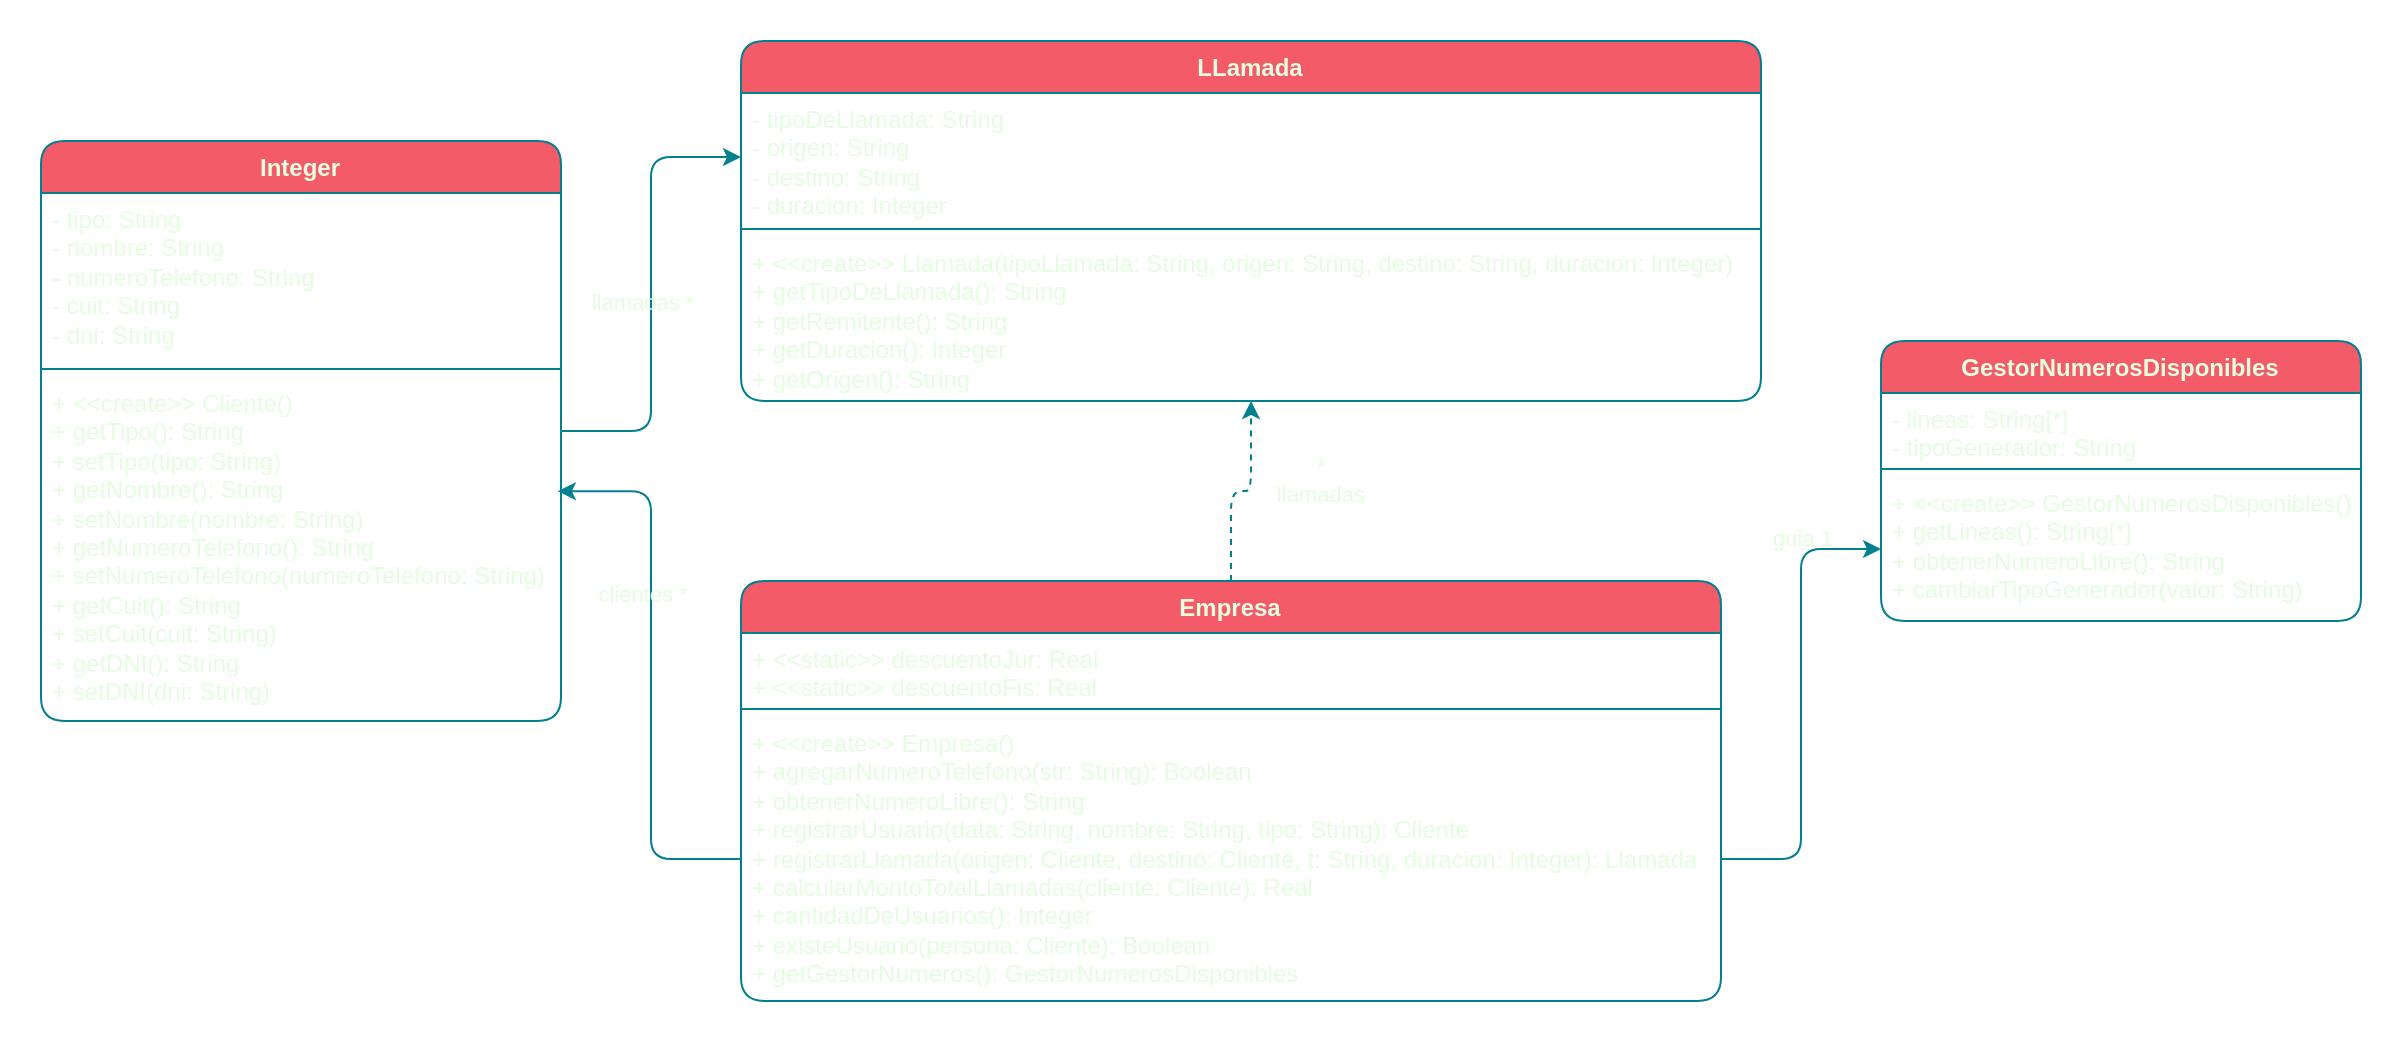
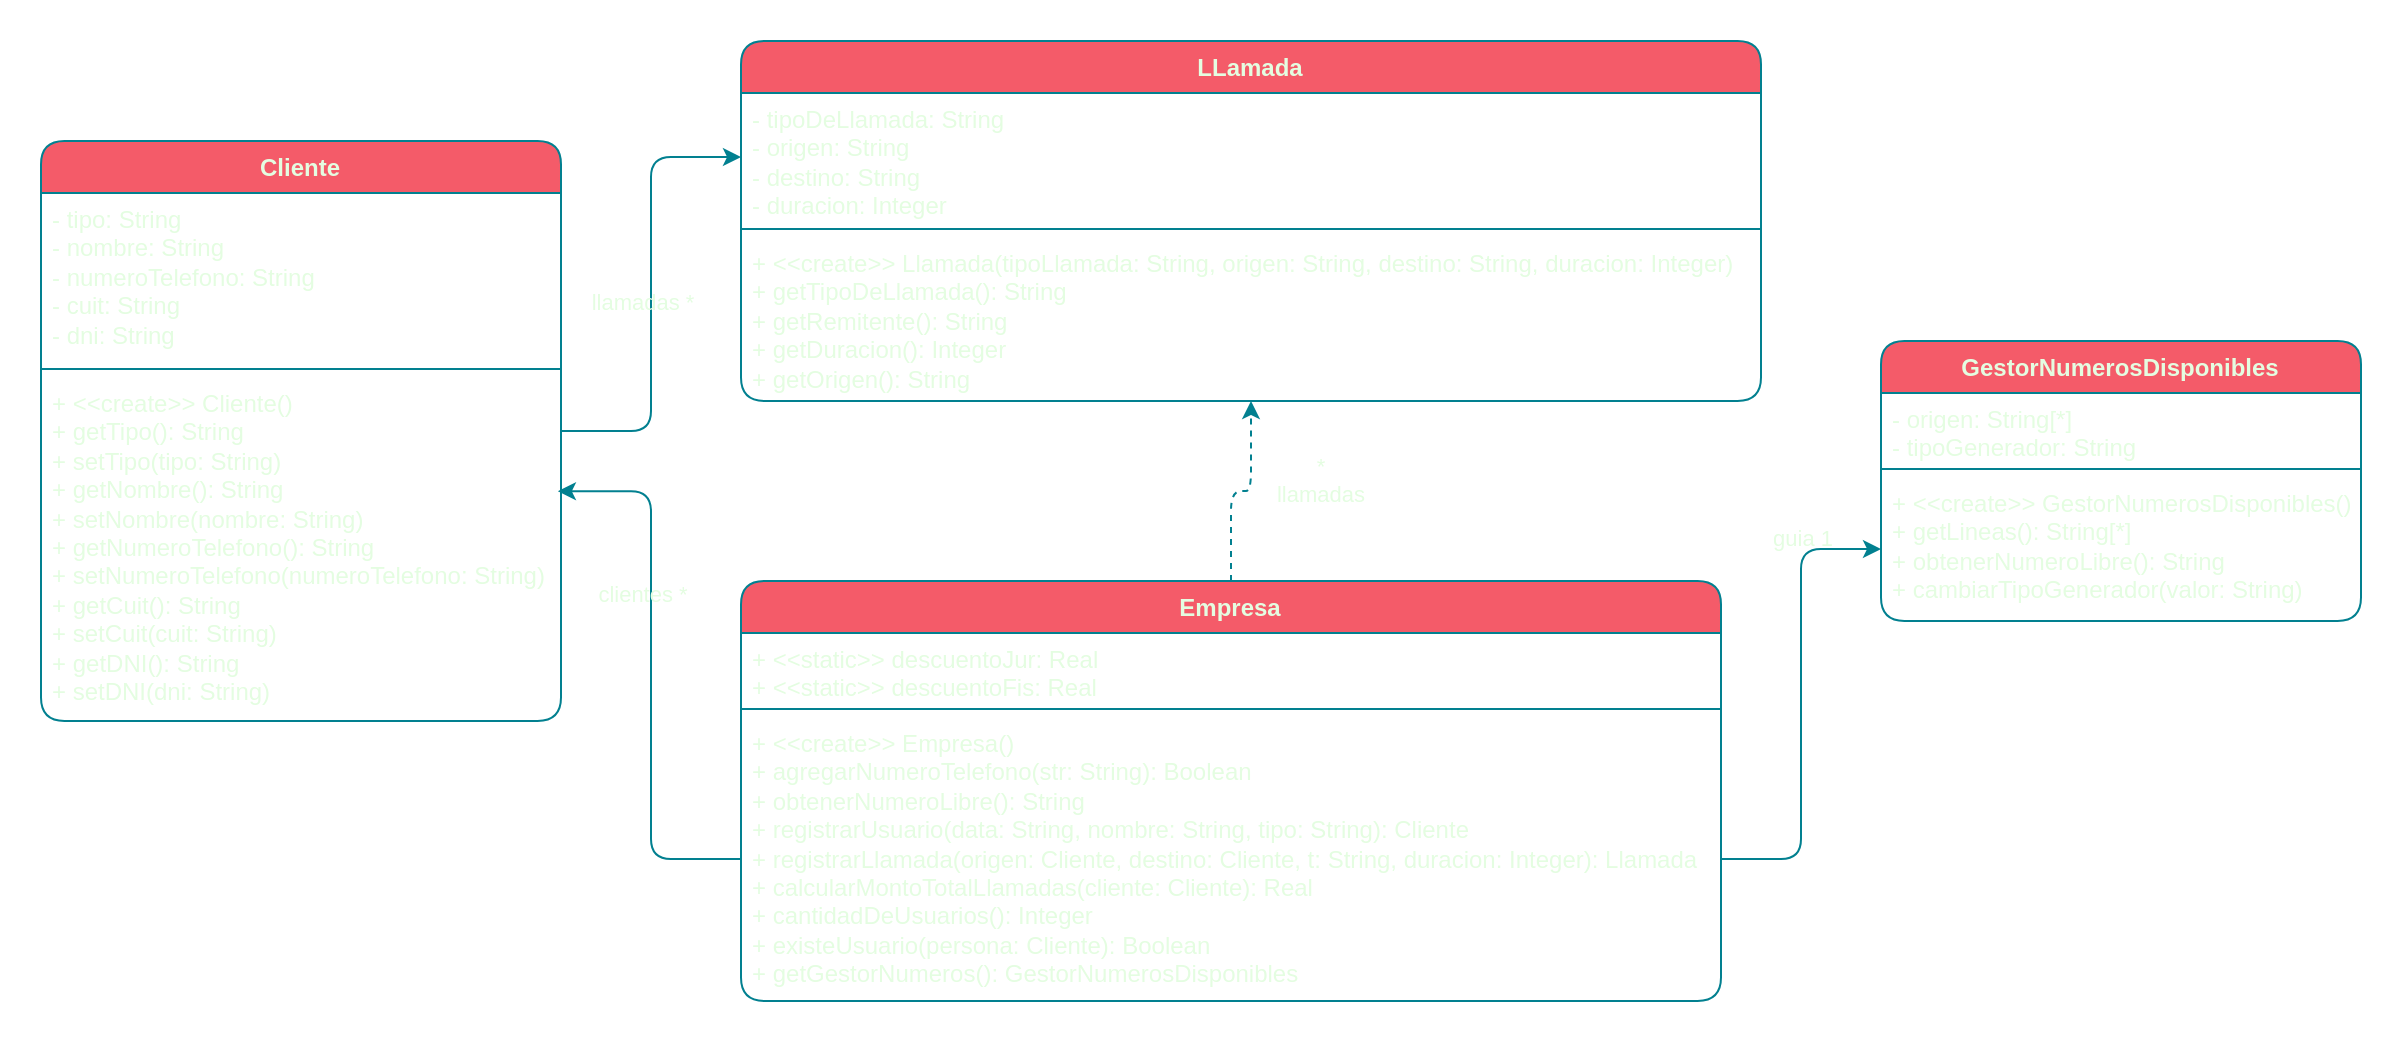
  <mxCell id="0" />
  <mxCell id="1" parent="0" />
  <mxCell id="2" style="edgeStyle=orthogonalEdgeStyle;rounded=1;orthogonalLoop=1;jettySize=auto;html=1;entryX=0;entryY=0.5;entryDx=0;entryDy=0;labelBackgroundColor=none;strokeColor=#028090;fontColor=default;" parent="1" source="4" target="19" edge="1"><mxGeometry relative="1" as="geometry" /></mxCell>
  <mxCell id="3" value="llamadas *" style="edgeLabel;html=1;align=center;verticalAlign=middle;resizable=0;points=[];labelBackgroundColor=none;fontColor=#E4FDE1;rounded=1;" parent="2" vertex="1" connectable="0"><mxGeometry x="0.455" relative="1" as="geometry"><mxPoint x="-5" y="55" as="offset" /></mxGeometry></mxCell>
- <mxCell id="4" value="Integer" style="swimlane;fontStyle=1;align=center;verticalAlign=top;childLayout=stackLayout;horizontal=1;startSize=26;horizontalStack=0;resizeParent=1;resizeParentMax=0;resizeLast=0;collapsible=1;marginBottom=0;whiteSpace=wrap;html=1;labelBackgroundColor=none;fillColor=#F45B69;strokeColor=#028090;fontColor=#E4FDE1;rounded=1;" parent="1" vertex="1"><mxGeometry x="20" y="70" width="260" height="290" as="geometry" /></mxCell>
+ <mxCell id="4" value="Cliente" style="swimlane;fontStyle=1;align=center;verticalAlign=top;childLayout=stackLayout;horizontal=1;startSize=26;horizontalStack=0;resizeParent=1;resizeParentMax=0;resizeLast=0;collapsible=1;marginBottom=0;whiteSpace=wrap;html=1;labelBackgroundColor=none;fillColor=#F45B69;strokeColor=#028090;fontColor=#E4FDE1;rounded=1;" parent="1" vertex="1"><mxGeometry x="20" y="70" width="260" height="290" as="geometry" /></mxCell>
  <mxCell id="5" value="- tipo: String&lt;div&gt;- nombre: String&lt;/div&gt;&lt;div&gt;- numeroTelefono: String&lt;/div&gt;&lt;div&gt;- cuit: String&lt;/div&gt;&lt;div&gt;- dni: String&lt;/div&gt;" style="text;strokeColor=none;fillColor=none;align=left;verticalAlign=top;spacingLeft=4;spacingRight=4;overflow=hidden;rotatable=0;points=[[0,0.5],[1,0.5]];portConstraint=eastwest;whiteSpace=wrap;html=1;labelBackgroundColor=none;fontColor=#E4FDE1;rounded=1;" parent="4" vertex="1"><mxGeometry y="26" width="260" height="84" as="geometry" /></mxCell>
  <mxCell id="6" value="" style="line;strokeWidth=1;fillColor=none;align=left;verticalAlign=middle;spacingTop=-1;spacingLeft=3;spacingRight=3;rotatable=0;labelPosition=right;points=[];portConstraint=eastwest;strokeColor=#028090;labelBackgroundColor=none;fontColor=#E4FDE1;rounded=1;" parent="4" vertex="1"><mxGeometry y="110" width="260" height="8" as="geometry" /></mxCell>
  <mxCell id="7" value="+ &amp;lt;&amp;lt;create&amp;gt;&amp;gt; Cliente()&lt;div&gt;+ getTipo(): String&lt;/div&gt;&lt;div&gt;+ setTipo(tipo: String)&lt;/div&gt;&lt;div&gt;+ getNombre(): String&lt;/div&gt;&lt;div&gt;&lt;span style=&quot;background-color: initial;&quot;&gt;+ setNombre(nombre: String)&lt;/span&gt;&lt;/div&gt;&lt;div&gt;+ getNumeroTelefono(): String&lt;/div&gt;&lt;div&gt;&lt;span style=&quot;background-color: initial;&quot;&gt;+ setNumeroTelefono(numeroTelefono: String)&lt;/span&gt;&lt;/div&gt;&lt;div&gt;+ getCuit(): String&lt;/div&gt;&lt;div&gt;&lt;span style=&quot;background-color: initial;&quot;&gt;+ setCuit(cuit: String)&lt;/span&gt;&lt;/div&gt;&lt;div&gt;+ getDNI(): String&lt;/div&gt;&lt;div&gt;&lt;span style=&quot;background-color: initial;&quot;&gt;+ setDNI(dni: String)&lt;/span&gt;&amp;nbsp;&lt;/div&gt;" style="text;strokeColor=none;fillColor=none;align=left;verticalAlign=top;spacingLeft=4;spacingRight=4;overflow=hidden;rotatable=0;points=[[0,0.5],[1,0.5]];portConstraint=eastwest;whiteSpace=wrap;html=1;labelBackgroundColor=none;fontColor=#E4FDE1;rounded=1;" parent="4" vertex="1"><mxGeometry y="118" width="260" height="172" as="geometry" /></mxCell>
  <mxCell id="8" style="edgeStyle=orthogonalEdgeStyle;rounded=1;orthogonalLoop=1;jettySize=auto;html=1;labelBackgroundColor=none;strokeColor=#028090;fontColor=default;dashed=1;" edge="1" parent="1" source="10" target="18"><mxGeometry relative="1" as="geometry" /></mxCell>
  <mxCell id="9" value="&lt;div&gt;*&lt;/div&gt;llamadas" style="edgeLabel;html=1;align=center;verticalAlign=middle;resizable=0;points=[];labelBackgroundColor=none;fontColor=#E4FDE1;rounded=1;" vertex="1" connectable="0" parent="8"><mxGeometry x="0.22" y="1" relative="1" as="geometry"><mxPoint x="35" as="offset" /></mxGeometry></mxCell>
  <mxCell id="10" value="Empresa" style="swimlane;fontStyle=1;align=center;verticalAlign=top;childLayout=stackLayout;horizontal=1;startSize=26;horizontalStack=0;resizeParent=1;resizeParentMax=0;resizeLast=0;collapsible=1;marginBottom=0;whiteSpace=wrap;html=1;labelBackgroundColor=none;fillColor=#F45B69;strokeColor=#028090;fontColor=#E4FDE1;rounded=1;" parent="1" vertex="1"><mxGeometry x="370" y="290" width="490" height="210" as="geometry" /></mxCell>
  <mxCell id="11" value="+ &amp;lt;&amp;lt;static&amp;gt;&amp;gt; descuentoJur: Real&lt;div&gt;+ &amp;lt;&amp;lt;static&amp;gt;&amp;gt; descuentoFis: Real&amp;nbsp;&lt;/div&gt;" style="text;strokeColor=none;fillColor=none;align=left;verticalAlign=top;spacingLeft=4;spacingRight=4;overflow=hidden;rotatable=0;points=[[0,0.5],[1,0.5]];portConstraint=eastwest;whiteSpace=wrap;html=1;labelBackgroundColor=none;fontColor=#E4FDE1;rounded=1;" parent="10" vertex="1"><mxGeometry y="26" width="490" height="34" as="geometry" /></mxCell>
  <mxCell id="12" value="" style="line;strokeWidth=1;fillColor=none;align=left;verticalAlign=middle;spacingTop=-1;spacingLeft=3;spacingRight=3;rotatable=0;labelPosition=right;points=[];portConstraint=eastwest;strokeColor=#028090;labelBackgroundColor=none;fontColor=#E4FDE1;rounded=1;" parent="10" vertex="1"><mxGeometry y="60" width="490" height="8" as="geometry" /></mxCell>
  <mxCell id="13" value="+ &amp;lt;&amp;lt;create&amp;gt;&amp;gt; Empresa()&lt;div&gt;+ agregarNumeroTelefono(str: String): Boolean&lt;/div&gt;&lt;div&gt;+ obtenerNumeroLibre(): String&lt;/div&gt;&lt;div&gt;+ registrarUsuario(data: String, nombre: String, tipo: String): Cliente&lt;/div&gt;&lt;div&gt;+ registrarLlamada(origen: Cliente, destino: Cliente, t: String, duracion: Integer): Llamada&lt;/div&gt;&lt;div&gt;+ calcularMontoTotalLlamadas(cliente: Cliente): Real&lt;/div&gt;&lt;div&gt;+ cantidadDeUsuarios(): Integer&lt;/div&gt;&lt;div&gt;+ existeUsuario(persona: Cliente): Boolean&lt;/div&gt;&lt;div&gt;+ getGestorNumeros(): GestorNumerosDisponibles&lt;/div&gt;&lt;div&gt;&lt;br&gt;&lt;/div&gt;" style="text;strokeColor=none;fillColor=none;align=left;verticalAlign=top;spacingLeft=4;spacingRight=4;overflow=hidden;rotatable=0;points=[[0,0.5],[1,0.5]];portConstraint=eastwest;whiteSpace=wrap;html=1;labelBackgroundColor=none;fontColor=#E4FDE1;rounded=1;" parent="10" vertex="1"><mxGeometry y="68" width="490" height="142" as="geometry" /></mxCell>
  <mxCell id="14" value="GestorNumerosDisponibles" style="swimlane;fontStyle=1;align=center;verticalAlign=top;childLayout=stackLayout;horizontal=1;startSize=26;horizontalStack=0;resizeParent=1;resizeParentMax=0;resizeLast=0;collapsible=1;marginBottom=0;whiteSpace=wrap;html=1;labelBackgroundColor=none;fillColor=#F45B69;strokeColor=#028090;fontColor=#E4FDE1;rounded=1;" parent="1" vertex="1"><mxGeometry x="940" y="170" width="240" height="140" as="geometry" /></mxCell>
- <mxCell id="15" value="- lineas: String[*]&lt;div&gt;- tipoGenerador: String&lt;/div&gt;" style="text;strokeColor=none;fillColor=none;align=left;verticalAlign=top;spacingLeft=4;spacingRight=4;overflow=hidden;rotatable=0;points=[[0,0.5],[1,0.5]];portConstraint=eastwest;whiteSpace=wrap;html=1;labelBackgroundColor=none;fontColor=#E4FDE1;rounded=1;" parent="14" vertex="1"><mxGeometry y="26" width="240" height="34" as="geometry" /></mxCell>
+ <mxCell id="15" value="- origen: String[*]&lt;div&gt;- tipoGenerador: String&lt;/div&gt;" style="text;strokeColor=none;fillColor=none;align=left;verticalAlign=top;spacingLeft=4;spacingRight=4;overflow=hidden;rotatable=0;points=[[0,0.5],[1,0.5]];portConstraint=eastwest;whiteSpace=wrap;html=1;labelBackgroundColor=none;fontColor=#E4FDE1;rounded=1;" parent="14" vertex="1"><mxGeometry y="26" width="240" height="34" as="geometry" /></mxCell>
  <mxCell id="16" value="" style="line;strokeWidth=1;fillColor=none;align=left;verticalAlign=middle;spacingTop=-1;spacingLeft=3;spacingRight=3;rotatable=0;labelPosition=right;points=[];portConstraint=eastwest;strokeColor=#028090;labelBackgroundColor=none;fontColor=#E4FDE1;rounded=1;" parent="14" vertex="1"><mxGeometry y="60" width="240" height="8" as="geometry" /></mxCell>
  <mxCell id="17" value="+ &amp;lt;&amp;lt;create&amp;gt;&amp;gt; GestorNumerosDisponibles()&lt;div&gt;+ getLineas(): String[*]&lt;/div&gt;&lt;div&gt;+ obtenerNumeroLibre(): String&lt;/div&gt;&lt;div&gt;+ cambiarTipoGenerador(valor: String)&lt;/div&gt;" style="text;strokeColor=none;fillColor=none;align=left;verticalAlign=top;spacingLeft=4;spacingRight=4;overflow=hidden;rotatable=0;points=[[0,0.5],[1,0.5]];portConstraint=eastwest;whiteSpace=wrap;html=1;labelBackgroundColor=none;fontColor=#E4FDE1;rounded=1;" parent="14" vertex="1"><mxGeometry y="68" width="240" height="72" as="geometry" /></mxCell>
  <mxCell id="18" value="LLamada" style="swimlane;fontStyle=1;align=center;verticalAlign=top;childLayout=stackLayout;horizontal=1;startSize=26;horizontalStack=0;resizeParent=1;resizeParentMax=0;resizeLast=0;collapsible=1;marginBottom=0;whiteSpace=wrap;html=1;labelBackgroundColor=none;fillColor=#F45B69;strokeColor=#028090;fontColor=#E4FDE1;rounded=1;" parent="1" vertex="1"><mxGeometry x="370" y="20" width="510" height="180" as="geometry" /></mxCell>
  <mxCell id="19" value="- tipoDeLlamada: String&lt;div&gt;- origen: String&lt;/div&gt;&lt;div&gt;- destino: String&lt;/div&gt;&lt;div&gt;- duracion: Integer&lt;/div&gt;" style="text;strokeColor=none;fillColor=none;align=left;verticalAlign=top;spacingLeft=4;spacingRight=4;overflow=hidden;rotatable=0;points=[[0,0.5],[1,0.5]];portConstraint=eastwest;whiteSpace=wrap;html=1;labelBackgroundColor=none;fontColor=#E4FDE1;rounded=1;" parent="18" vertex="1"><mxGeometry y="26" width="510" height="64" as="geometry" /></mxCell>
  <mxCell id="20" value="" style="line;strokeWidth=1;fillColor=none;align=left;verticalAlign=middle;spacingTop=-1;spacingLeft=3;spacingRight=3;rotatable=0;labelPosition=right;points=[];portConstraint=eastwest;strokeColor=#028090;labelBackgroundColor=none;fontColor=#E4FDE1;rounded=1;" parent="18" vertex="1"><mxGeometry y="90" width="510" height="8" as="geometry" /></mxCell>
  <mxCell id="21" value="+ &amp;lt;&amp;lt;create&amp;gt;&amp;gt; Llamada(tipoLlamada: String, origen: String, destino: String, duracion: Integer)&lt;div&gt;+ getTipoDeLlamada(): String&lt;/div&gt;&lt;div&gt;+ getRemitente(): String&lt;/div&gt;&lt;div&gt;+ getDuracion(): Integer&lt;/div&gt;&lt;div&gt;+ getOrigen(): String&lt;/div&gt;" style="text;strokeColor=none;fillColor=none;align=left;verticalAlign=top;spacingLeft=4;spacingRight=4;overflow=hidden;rotatable=0;points=[[0,0.5],[1,0.5]];portConstraint=eastwest;whiteSpace=wrap;html=1;labelBackgroundColor=none;fontColor=#E4FDE1;rounded=1;" parent="18" vertex="1"><mxGeometry y="98" width="510" height="82" as="geometry" /></mxCell>
  <mxCell id="22" style="edgeStyle=orthogonalEdgeStyle;rounded=1;orthogonalLoop=1;jettySize=auto;html=1;entryX=0.994;entryY=0.332;entryDx=0;entryDy=0;entryPerimeter=0;labelBackgroundColor=none;strokeColor=#028090;fontColor=default;" parent="1" source="13" target="7" edge="1"><mxGeometry relative="1" as="geometry" /></mxCell>
  <mxCell id="23" value="clientes *" style="edgeLabel;html=1;align=center;verticalAlign=middle;resizable=0;points=[];labelBackgroundColor=none;fontColor=#E4FDE1;rounded=1;" parent="22" vertex="1" connectable="0"><mxGeometry x="0.16" y="3" relative="1" as="geometry"><mxPoint x="-2" y="-18" as="offset" /></mxGeometry></mxCell>
  <mxCell id="24" style="edgeStyle=orthogonalEdgeStyle;rounded=1;orthogonalLoop=1;jettySize=auto;html=1;entryX=0;entryY=0.5;entryDx=0;entryDy=0;labelBackgroundColor=none;strokeColor=#028090;fontColor=default;" parent="1" source="13" target="17" edge="1"><mxGeometry relative="1" as="geometry" /></mxCell>
  <mxCell id="25" value="guia 1" style="edgeLabel;html=1;align=center;verticalAlign=middle;resizable=0;points=[];labelBackgroundColor=none;fontColor=#E4FDE1;rounded=1;" parent="24" vertex="1" connectable="0"><mxGeometry x="0.37" y="-1" relative="1" as="geometry"><mxPoint x="-1" y="-40" as="offset" /></mxGeometry></mxCell>
